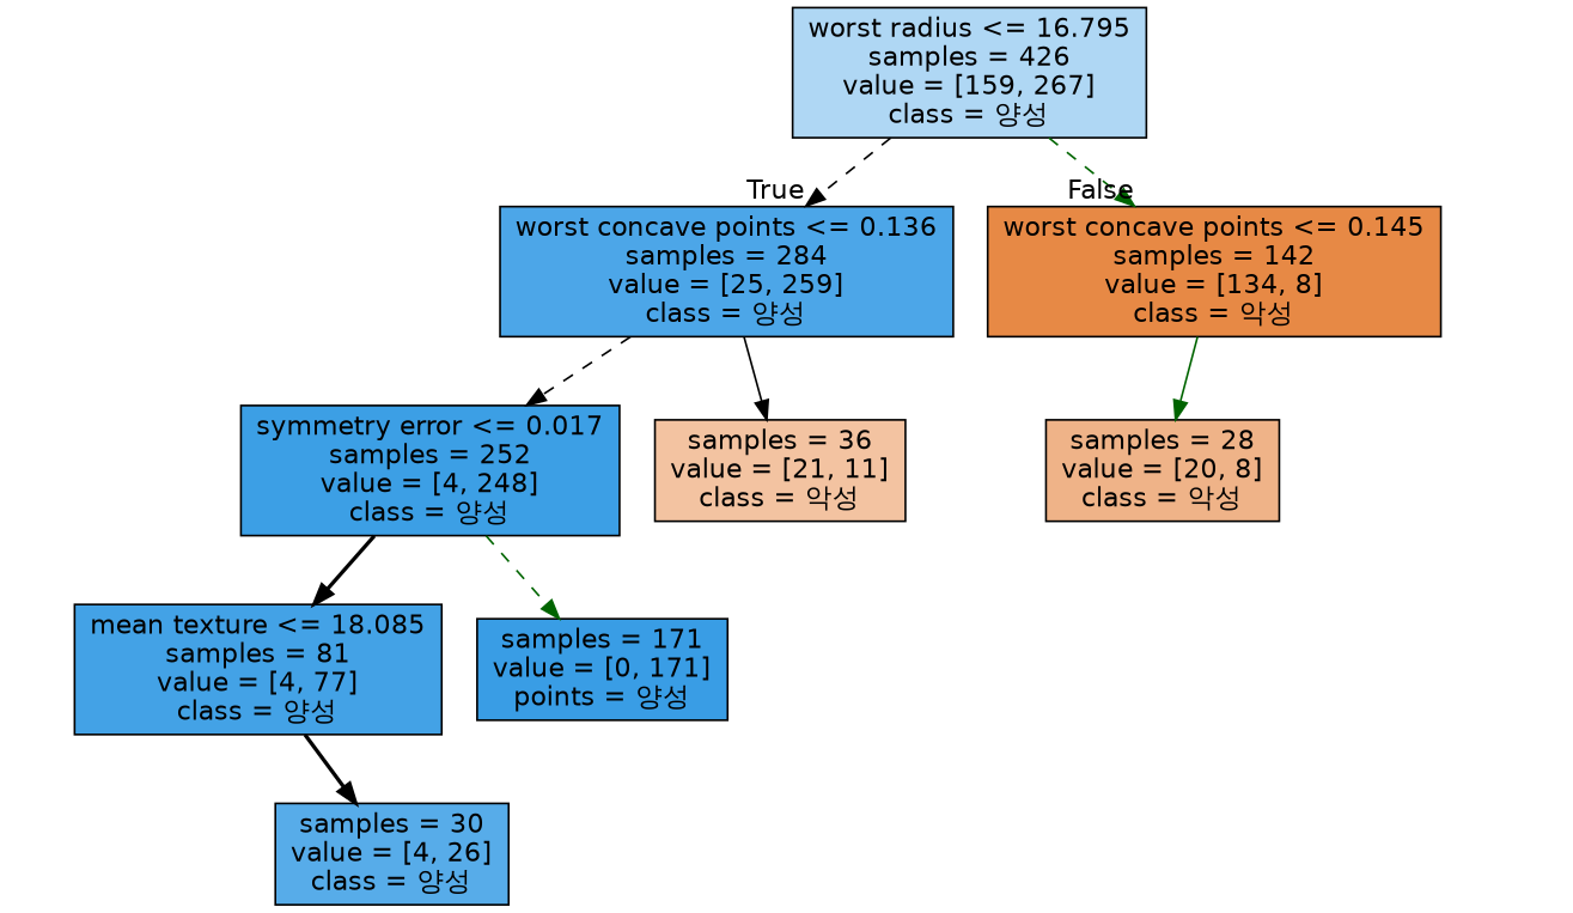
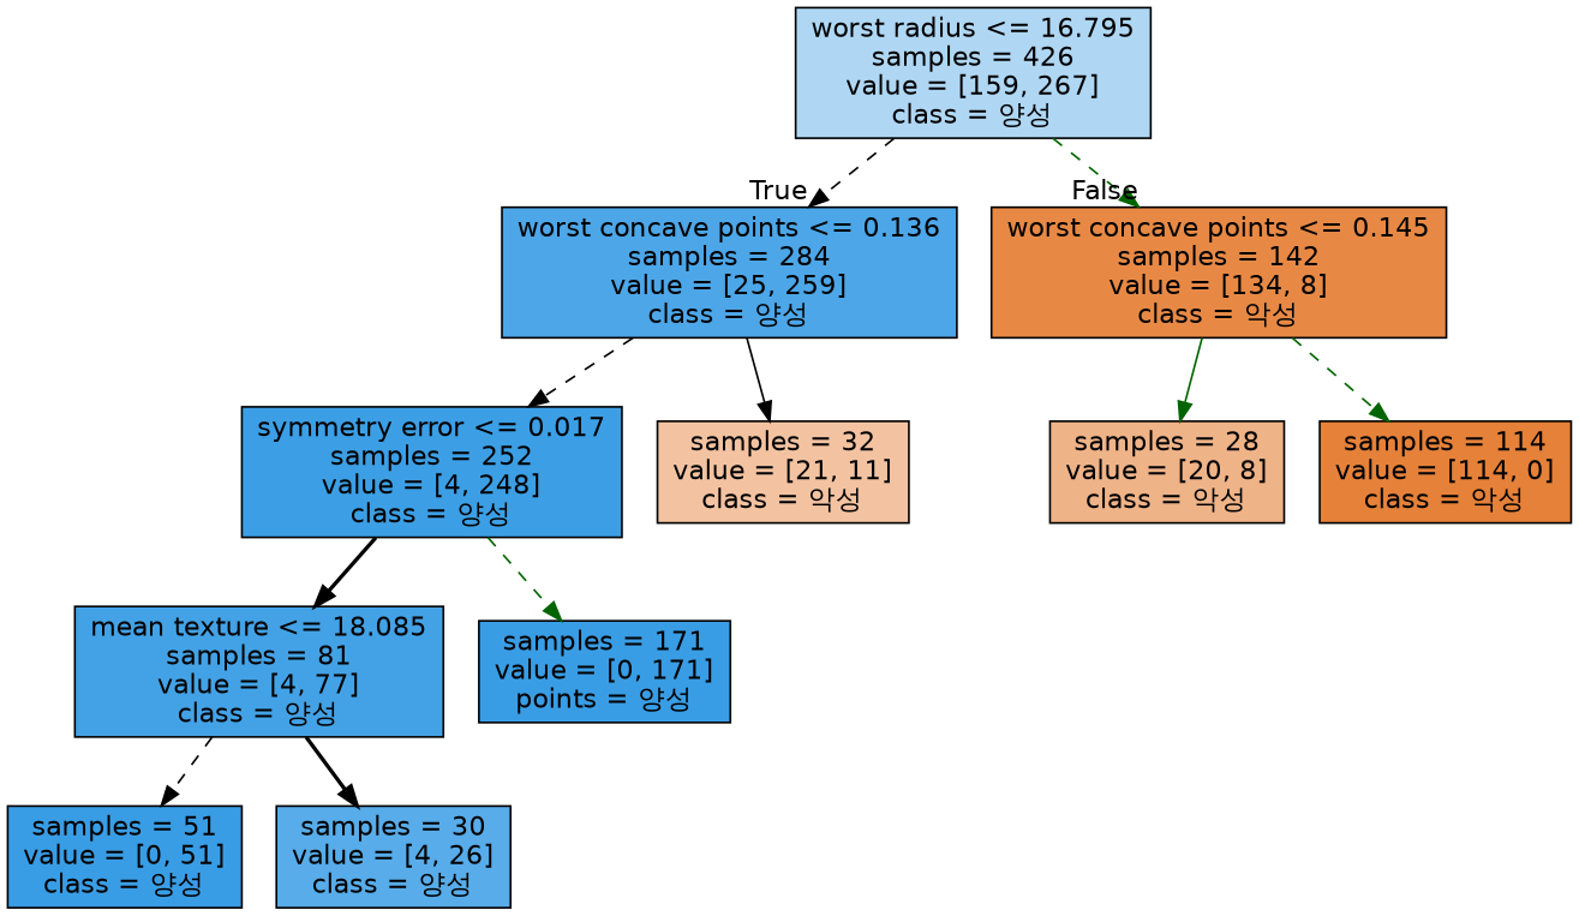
  digraph {
    node [color=black fillcolor="#399de5" fontname=helvetica shape=box style=filled]
    edge [color=black fontname=helvetica style=dashed]
    n1 [fillcolor="#afd7f4" label="worst radius <= 16.795\nsamples = 426\nvalue = [159, 267]\nclass = 양성"]
    n2 [fillcolor="#4ca6e8" label="worst concave points <= 0.136\nsamples = 284\nvalue = [25, 259]\nclass = 양성"]
    n3 [fillcolor="#e78945" label="worst concave points <= 0.145\nsamples = 142\nvalue = [134, 8]\nclass = 악성"]
    n4 [fillcolor="#3c9fe5" label="symmetry error <= 0.017\nsamples = 252\nvalue = [4, 248]\nclass = 양성"]
-   n5 [fillcolor="#f3c3a1" label="samples = 36\nvalue = [21, 11]\nclass = 악성"]
+   n5 [fillcolor="#f3c3a1" label="samples = 32\nvalue = [21, 11]\nclass = 악성"]
    n6 [fillcolor="#efb388" label="samples = 28\nvalue = [20, 8]\nclass = 악성"]
+   n7 [fillcolor="#e58139" label="samples = 114\nvalue = [114, 0]\nclass = 악성"]
    n8 [fillcolor="#43a2e6" label="mean texture <= 18.085\nsamples = 81\nvalue = [4, 77]\nclass = 양성"]
    n9 [label="samples = 171\nvalue = [0, 171]\npoints = 양성"]
+   n10 [label="samples = 51\nvalue = [0, 51]\nclass = 양성"]
    n11 [fillcolor="#57ace9" label="samples = 30\nvalue = [4, 26]\nclass = 양성"]
    n1 -> n2 [headlabel=True labelangle=45 labeldistance=2.5]
    n1 -> n3 [color=darkgreen headlabel=False labelangle=-45 labeldistance=2.5]
    n2 -> n4
    n2 -> n5 [style=solid]
    n3 -> n6 [color=darkgreen style=solid]
+   n3 -> n7 [color=darkgreen]
    n4 -> n8 [style=bold]
    n4 -> n9 [color=darkgreen]
+   n8 -> n10
    n8 -> n11 [style=bold]
  }
